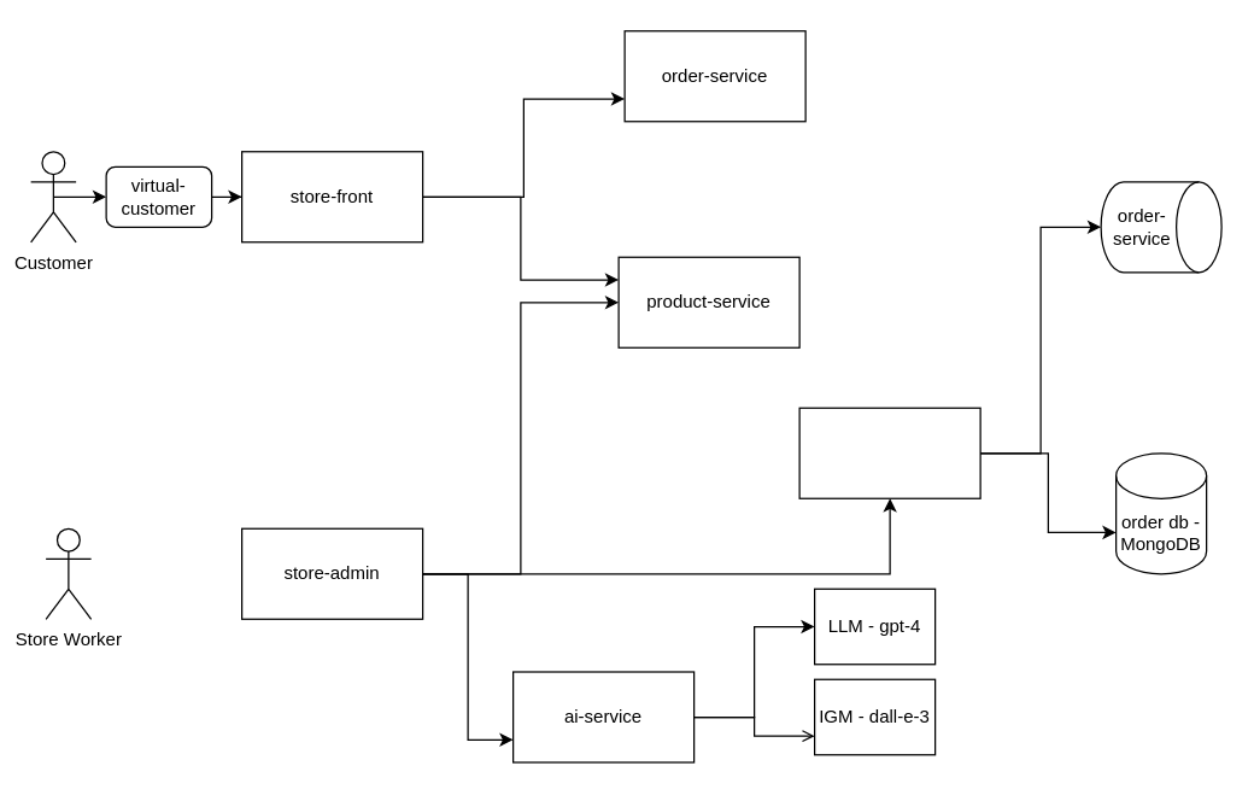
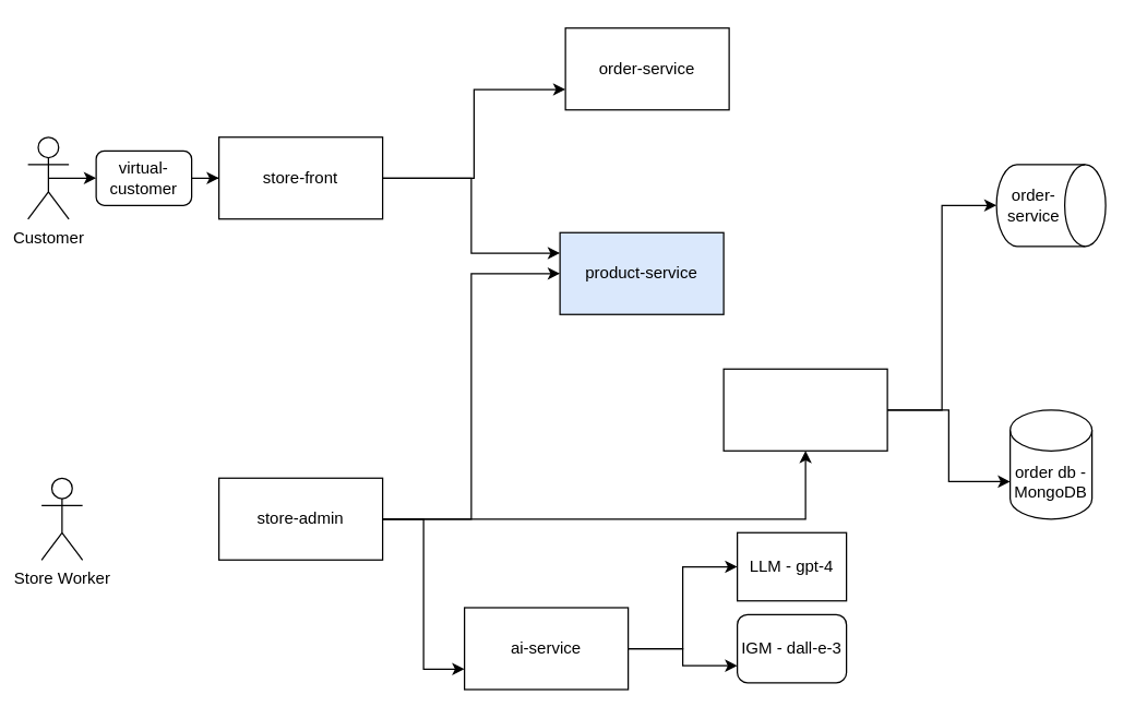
  <mxCell id="0" />
  <mxCell id="1" parent="0" />
  <mxCell id="2" style="edgeStyle=orthogonalEdgeStyle;rounded=0;orthogonalLoop=1;jettySize=auto;html=1;exitX=0.5;exitY=0.5;exitDx=0;exitDy=0;exitPerimeter=0;" parent="1" source="3" edge="1"><mxGeometry relative="1" as="geometry"><mxPoint x="70" y="130" as="targetPoint" /></mxGeometry></mxCell>
  <mxCell id="3" value="Customer" style="shape=umlActor;verticalLabelPosition=bottom;verticalAlign=top;html=1;outlineConnect=0;" parent="1" vertex="1"><mxGeometry x="20" y="100" width="30" height="60" as="geometry" /></mxCell>
  <mxCell id="4" value="Store Worker" style="shape=umlActor;verticalLabelPosition=bottom;verticalAlign=top;html=1;outlineConnect=0;" parent="1" vertex="1"><mxGeometry x="30" y="350" width="30" height="60" as="geometry" /></mxCell>
  <mxCell id="5" style="edgeStyle=orthogonalEdgeStyle;rounded=0;orthogonalLoop=1;jettySize=auto;html=1;entryX=0;entryY=0.75;entryDx=0;entryDy=0;" parent="1" source="7" target="12" edge="1"><mxGeometry relative="1" as="geometry" /></mxCell>
  <mxCell id="6" style="edgeStyle=orthogonalEdgeStyle;rounded=0;orthogonalLoop=1;jettySize=auto;html=1;entryX=0;entryY=0.25;entryDx=0;entryDy=0;" parent="1" source="7" target="13" edge="1"><mxGeometry relative="1" as="geometry" /></mxCell>
  <mxCell id="7" value="store-front" style="rounded=0;whiteSpace=wrap;html=1;" parent="1" vertex="1"><mxGeometry x="160" y="100" width="120" height="60" as="geometry" /></mxCell>
  <mxCell id="8" style="edgeStyle=orthogonalEdgeStyle;rounded=0;orthogonalLoop=1;jettySize=auto;html=1;entryX=0;entryY=0.75;entryDx=0;entryDy=0;" parent="1" source="11" target="17" edge="1"><mxGeometry relative="1" as="geometry" /></mxCell>
  <mxCell id="9" style="edgeStyle=orthogonalEdgeStyle;rounded=0;orthogonalLoop=1;jettySize=auto;html=1;" parent="1" source="11" target="14" edge="1"><mxGeometry relative="1" as="geometry" /></mxCell>
  <mxCell id="10" style="edgeStyle=orthogonalEdgeStyle;rounded=0;orthogonalLoop=1;jettySize=auto;html=1;entryX=0;entryY=0.5;entryDx=0;entryDy=0;" parent="1" source="11" target="13" edge="1"><mxGeometry relative="1" as="geometry" /></mxCell>
  <mxCell id="11" value="store-admin" style="rounded=0;whiteSpace=wrap;html=1;" parent="1" vertex="1"><mxGeometry x="160" y="350" width="120" height="60" as="geometry" /></mxCell>
  <mxCell id="12" value="order-service" style="rounded=0;whiteSpace=wrap;html=1;" parent="1" vertex="1"><mxGeometry x="414" y="20" width="120" height="60" as="geometry" /></mxCell>
- <mxCell id="13" value="product-service" style="rounded=0;whiteSpace=wrap;html=1;" parent="1" vertex="1"><mxGeometry x="410" y="170" width="120" height="60" as="geometry" /></mxCell>
+ <mxCell id="13" value="product-service" style="rounded=0;whiteSpace=wrap;html=1;fillColor=#dae8fc;" parent="1" vertex="1"><mxGeometry x="410" y="170" width="120" height="60" as="geometry" /></mxCell>
  <mxCell id="14" value="" style="rounded=0;whiteSpace=wrap;html=1;" parent="1" vertex="1"><mxGeometry x="530" y="270" width="120" height="60" as="geometry" /></mxCell>
  <mxCell id="15" style="edgeStyle=orthogonalEdgeStyle;rounded=0;orthogonalLoop=1;jettySize=auto;html=1;entryX=0;entryY=0.5;entryDx=0;entryDy=0;" parent="1" source="17" target="20" edge="1"><mxGeometry relative="1" as="geometry" /></mxCell>
- <mxCell id="16" style="edgeStyle=orthogonalEdgeStyle;rounded=0;orthogonalLoop=1;jettySize=auto;html=1;entryX=0;entryY=0.75;entryDx=0;entryDy=0;endArrow=open;" parent="1" source="17" target="21" edge="1"><mxGeometry relative="1" as="geometry" /></mxCell>
+ <mxCell id="16" style="edgeStyle=orthogonalEdgeStyle;rounded=0;orthogonalLoop=1;jettySize=auto;html=1;entryX=0;entryY=0.75;entryDx=0;entryDy=0;" parent="1" source="17" target="21" edge="1"><mxGeometry relative="1" as="geometry" /></mxCell>
  <mxCell id="17" value="ai-service" style="rounded=0;whiteSpace=wrap;html=1;" parent="1" vertex="1"><mxGeometry x="340" y="445" width="120" height="60" as="geometry" /></mxCell>
  <mxCell id="18" value="order-service" style="shape=cylinder3;whiteSpace=wrap;html=1;boundedLbl=1;backgroundOutline=1;size=15;direction=south;" parent="1" vertex="1"><mxGeometry x="730" y="120" width="80" height="60" as="geometry" /></mxCell>
  <mxCell id="19" value="order db - MongoDB" style="shape=cylinder3;whiteSpace=wrap;html=1;boundedLbl=1;backgroundOutline=1;size=15;" parent="1" vertex="1"><mxGeometry x="740" y="300" width="60" height="80" as="geometry" /></mxCell>
  <mxCell id="20" value="LLM - gpt-4" style="rounded=0;whiteSpace=wrap;html=1;" parent="1" vertex="1"><mxGeometry x="540" y="390" width="80" height="50" as="geometry" /></mxCell>
- <mxCell id="21" value="IGM - dall-e-3" style="rounded=0;whiteSpace=wrap;html=1;" parent="1" vertex="1"><mxGeometry x="540" y="450" width="80" height="50" as="geometry" /></mxCell>
+ <mxCell id="21" value="IGM - dall-e-3" style="whiteSpace=wrap;html=1;rounded=1;" parent="1" vertex="1"><mxGeometry x="540" y="450" width="80" height="50" as="geometry" /></mxCell>
  <mxCell id="22" value="" style="edgeStyle=orthogonalEdgeStyle;rounded=0;orthogonalLoop=1;jettySize=auto;html=1;" parent="1" source="23" target="7" edge="1"><mxGeometry relative="1" as="geometry" /></mxCell>
  <mxCell id="23" value="virtual-customer" style="rounded=1;whiteSpace=wrap;html=1;" parent="1" vertex="1"><mxGeometry x="70" y="110" width="70" height="40" as="geometry" /></mxCell>
  <mxCell id="24" style="edgeStyle=orthogonalEdgeStyle;rounded=0;orthogonalLoop=1;jettySize=auto;html=1;entryX=0.5;entryY=1;entryDx=0;entryDy=0;entryPerimeter=0;" parent="1" source="14" target="18" edge="1"><mxGeometry relative="1" as="geometry" /></mxCell>
  <mxCell id="25" style="edgeStyle=orthogonalEdgeStyle;rounded=0;orthogonalLoop=1;jettySize=auto;html=1;entryX=0;entryY=0;entryDx=0;entryDy=52.5;entryPerimeter=0;" parent="1" source="14" target="19" edge="1"><mxGeometry relative="1" as="geometry" /></mxCell>
